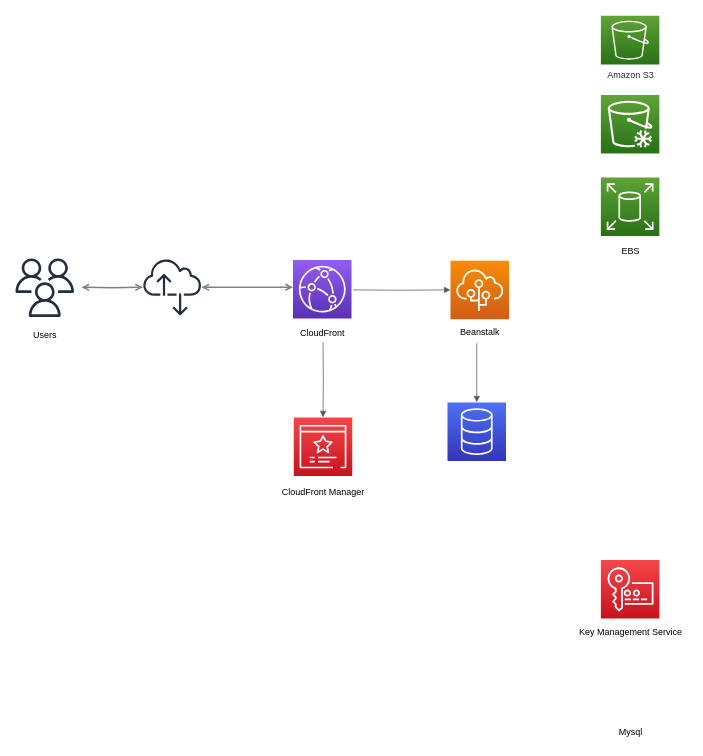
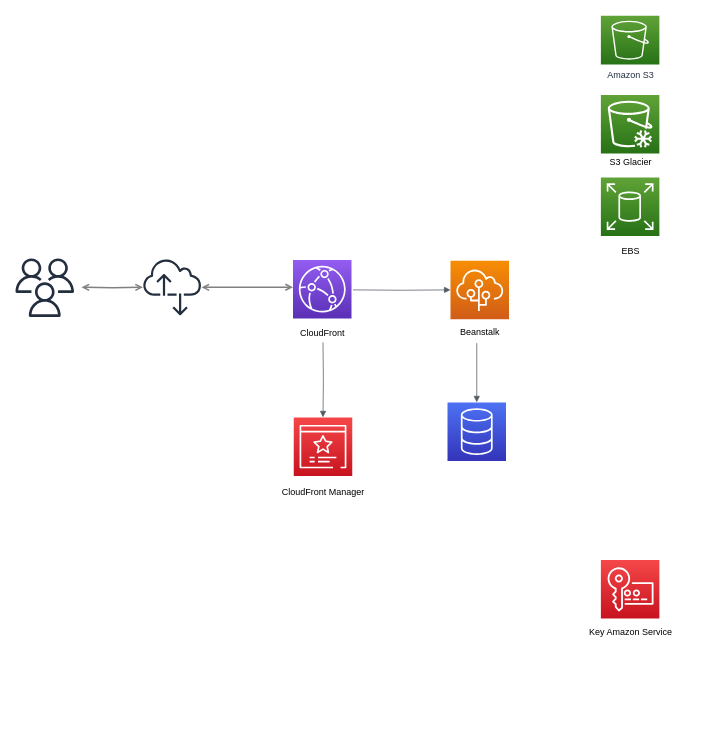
  <mxCell id="0" />
  <mxCell id="1" parent="0" />
  <mxCell id="2" style="edgeStyle=orthogonalEdgeStyle;rounded=0;orthogonalLoop=1;jettySize=auto;html=1;startArrow=open;startFill=0;endArrow=open;endFill=0;strokeWidth=2;strokeColor=#808080;entryX=0;entryY=0.5;entryDx=0;entryDy=0;entryPerimeter=0;" parent="1" source="5" edge="1"><mxGeometry relative="1" as="geometry"><Array as="points"><mxPoint x="320" y="383" /><mxPoint x="320" y="383" /></Array><mxPoint x="390" y="382.5" as="targetPoint" /></mxGeometry></mxCell>
  <mxCell id="3" style="edgeStyle=orthogonalEdgeStyle;rounded=0;orthogonalLoop=1;jettySize=auto;html=1;startArrow=open;startFill=0;endArrow=open;endFill=0;strokeWidth=2;strokeColor=#808080;" parent="1" target="5" edge="1"><mxGeometry relative="1" as="geometry"><mxPoint x="108" y="382.5" as="sourcePoint" /><mxPoint x="590.5" y="392.5" as="targetPoint" /><Array as="points" /></mxGeometry></mxCell>
  <mxCell id="4" value="Amazon S3" style="outlineConnect=0;fontColor=#232F3E;gradientColor=#60A337;gradientDirection=north;fillColor=#277116;strokeColor=#ffffff;dashed=0;verticalLabelPosition=bottom;verticalAlign=top;align=center;html=1;fontSize=12;fontStyle=0;aspect=fixed;shape=mxgraph.aws4.resourceIcon;resIcon=mxgraph.aws4.s3;labelBackgroundColor=#ffffff;" parent="1" vertex="1"><mxGeometry x="800.5" y="20.5" width="78" height="65" as="geometry" /></mxCell>
  <mxCell id="5" value="" style="outlineConnect=0;fontColor=#232F3E;gradientColor=none;fillColor=#232F3E;strokeColor=none;dashed=0;verticalLabelPosition=bottom;verticalAlign=top;align=center;html=1;fontSize=12;fontStyle=0;aspect=fixed;pointerEvents=1;shape=mxgraph.aws4.internet_alt2;" parent="1" vertex="1"><mxGeometry x="190" y="343.5" width="78" height="78" as="geometry" /></mxCell>
  <mxCell id="6" value="" style="group" parent="1" vertex="1" connectable="0"><mxGeometry x="800.5" y="126" width="78" height="100" as="geometry" /></mxCell>
  <mxCell id="7" value="" style="points=[[0,0,0],[0.25,0,0],[0.5,0,0],[0.75,0,0],[1,0,0],[0,1,0],[0.25,1,0],[0.5,1,0],[0.75,1,0],[1,1,0],[0,0.25,0],[0,0.5,0],[0,0.75,0],[1,0.25,0],[1,0.5,0],[1,0.75,0]];outlineConnect=0;fontColor=#232F3E;gradientColor=#60A337;gradientDirection=north;fillColor=#277116;strokeColor=#ffffff;dashed=0;verticalLabelPosition=bottom;verticalAlign=top;align=center;html=1;fontSize=12;fontStyle=0;aspect=fixed;shape=mxgraph.aws4.resourceIcon;resIcon=mxgraph.aws4.glacier;" parent="6" vertex="1"><mxGeometry width="78" height="78" as="geometry" /></mxCell>
+ <mxCell id="8" value="S3 Glacier" style="text;html=1;resizable=0;autosize=1;align=center;verticalAlign=middle;points=[];fillColor=none;strokeColor=none;rounded=0;" parent="6" vertex="1"><mxGeometry x="4" y="80" width="70" height="20" as="geometry" /></mxCell>
  <mxCell id="9" value="" style="group" parent="1" vertex="1" connectable="0"><mxGeometry x="800.5" y="236" width="78" height="107.5" as="geometry" /></mxCell>
  <mxCell id="10" value="" style="points=[[0,0,0],[0.25,0,0],[0.5,0,0],[0.75,0,0],[1,0,0],[0,1,0],[0.25,1,0],[0.5,1,0],[0.75,1,0],[1,1,0],[0,0.25,0],[0,0.5,0],[0,0.75,0],[1,0.25,0],[1,0.5,0],[1,0.75,0]];outlineConnect=0;fontColor=#232F3E;gradientColor=#60A337;gradientDirection=north;fillColor=#277116;strokeColor=#ffffff;dashed=0;verticalLabelPosition=bottom;verticalAlign=top;align=center;html=1;fontSize=12;fontStyle=0;aspect=fixed;shape=mxgraph.aws4.resourceIcon;resIcon=mxgraph.aws4.elastic_block_store;" parent="9" vertex="1"><mxGeometry width="78" height="78" as="geometry" /></mxCell>
  <mxCell id="11" value="EBS" style="text;html=1;resizable=0;autosize=1;align=center;verticalAlign=middle;points=[];fillColor=none;strokeColor=none;rounded=0;" parent="9" vertex="1"><mxGeometry x="19" y="87.5" width="40" height="20" as="geometry" /></mxCell>
  <mxCell id="12" value="" style="group" parent="1" vertex="1" connectable="0"><mxGeometry x="600" y="344" width="78" height="108" as="geometry" /></mxCell>
  <mxCell id="13" value="" style="points=[[0,0,0],[0.25,0,0],[0.5,0,0],[0.75,0,0],[1,0,0],[0,1,0],[0.25,1,0],[0.5,1,0],[0.75,1,0],[1,1,0],[0,0.25,0],[0,0.5,0],[0,0.75,0],[1,0.25,0],[1,0.5,0],[1,0.75,0]];outlineConnect=0;fontColor=#232F3E;gradientColor=#F78E04;gradientDirection=north;fillColor=#D05C17;strokeColor=#ffffff;dashed=0;verticalLabelPosition=bottom;verticalAlign=top;align=center;html=1;fontSize=12;fontStyle=0;aspect=fixed;shape=mxgraph.aws4.resourceIcon;resIcon=mxgraph.aws4.elastic_beanstalk;" parent="12" vertex="1"><mxGeometry y="3" width="78" height="78" as="geometry" /></mxCell>
  <mxCell id="14" value="Beanstalk" style="text;html=1;resizable=0;autosize=1;align=center;verticalAlign=middle;points=[];fillColor=none;strokeColor=none;rounded=0;" parent="12" vertex="1"><mxGeometry x="4" y="88" width="70" height="20" as="geometry" /></mxCell>
  <mxCell id="15" value="" style="group" parent="1" vertex="1" connectable="0"><mxGeometry x="764.5" y="746" width="150" height="107" as="geometry" /></mxCell>
  <mxCell id="16" value="" style="points=[[0,0,0],[0.25,0,0],[0.5,0,0],[0.75,0,0],[1,0,0],[0,1,0],[0.25,1,0],[0.5,1,0],[0.75,1,0],[1,1,0],[0,0.25,0],[0,0.5,0],[0,0.75,0],[1,0.25,0],[1,0.5,0],[1,0.75,0]];outlineConnect=0;fontColor=#232F3E;gradientColor=#F54749;gradientDirection=north;fillColor=#C7131F;strokeColor=#ffffff;dashed=0;verticalLabelPosition=bottom;verticalAlign=top;align=center;html=1;fontSize=12;fontStyle=0;aspect=fixed;shape=mxgraph.aws4.resourceIcon;resIcon=mxgraph.aws4.key_management_service;" parent="15" vertex="1"><mxGeometry x="36" width="78" height="78" as="geometry" /></mxCell>
- <mxCell id="17" value="Key Management Service" style="text;html=1;resizable=0;autosize=1;align=center;verticalAlign=middle;points=[];fillColor=none;strokeColor=none;rounded=0;" parent="15" vertex="1"><mxGeometry y="87" width="150" height="20" as="geometry" /></mxCell>
+ <mxCell id="17" value="Key Amazon Service" style="text;html=1;resizable=0;autosize=1;align=center;verticalAlign=middle;points=[];fillColor=none;strokeColor=none;rounded=0;" parent="15" vertex="1"><mxGeometry y="87" width="150" height="20" as="geometry" /></mxCell>
  <mxCell id="18" value="" style="points=[[0,0,0],[0.25,0,0],[0.5,0,0],[0.75,0,0],[1,0,0],[0,1,0],[0.25,1,0],[0.5,1,0],[0.75,1,0],[1,1,0],[0,0.25,0],[0,0.5,0],[0,0.75,0],[1,0.25,0],[1,0.5,0],[1,0.75,0]];outlineConnect=0;fontColor=#232F3E;gradientColor=#4D72F3;gradientDirection=north;fillColor=#3334B9;strokeColor=#ffffff;dashed=0;verticalLabelPosition=bottom;verticalAlign=top;align=center;html=1;fontSize=12;fontStyle=0;aspect=fixed;shape=mxgraph.aws4.resourceIcon;resIcon=mxgraph.aws4.database;" parent="1" vertex="1"><mxGeometry x="596" y="536" width="78" height="78" as="geometry" /></mxCell>
- <mxCell id="19" value="Mysql" style="text;html=1;resizable=0;autosize=1;align=center;verticalAlign=middle;points=[];fillColor=none;strokeColor=none;rounded=0;" parent="1" vertex="1"><mxGeometry x="814.5" y="966" width="50" height="20" as="geometry" /></mxCell>
  <mxCell id="20" value="" style="group" vertex="1" connectable="0" parent="1"><mxGeometry x="20" y="344" width="78" height="112" as="geometry" /></mxCell>
  <mxCell id="21" value="" style="outlineConnect=0;fontColor=#232F3E;gradientColor=none;fillColor=#232F3E;strokeColor=none;dashed=0;verticalLabelPosition=bottom;verticalAlign=top;align=center;html=1;fontSize=12;fontStyle=0;aspect=fixed;pointerEvents=1;shape=mxgraph.aws4.users;" vertex="1" parent="20"><mxGeometry width="78" height="78" as="geometry" /></mxCell>
- <mxCell id="22" value="Users" style="text;html=1;resizable=0;autosize=1;align=center;verticalAlign=middle;points=[];fillColor=none;strokeColor=none;rounded=0;" vertex="1" parent="20"><mxGeometry x="14" y="92" width="50" height="20" as="geometry" /></mxCell>
  <mxCell id="23" value="" style="group" vertex="1" connectable="0" parent="1"><mxGeometry x="390" y="346" width="78" height="108" as="geometry" /></mxCell>
  <mxCell id="24" value="" style="points=[[0,0,0],[0.25,0,0],[0.5,0,0],[0.75,0,0],[1,0,0],[0,1,0],[0.25,1,0],[0.5,1,0],[0.75,1,0],[1,1,0],[0,0.25,0],[0,0.5,0],[0,0.75,0],[1,0.25,0],[1,0.5,0],[1,0.75,0]];outlineConnect=0;fontColor=#232F3E;gradientColor=#945DF2;gradientDirection=north;fillColor=#5A30B5;strokeColor=#ffffff;dashed=0;verticalLabelPosition=bottom;verticalAlign=top;align=center;html=1;fontSize=12;fontStyle=0;aspect=fixed;shape=mxgraph.aws4.resourceIcon;resIcon=mxgraph.aws4.cloudfront;" vertex="1" parent="23"><mxGeometry width="78" height="78" as="geometry" /></mxCell>
  <mxCell id="25" value="CloudFront" style="text;html=1;resizable=0;autosize=1;align=center;verticalAlign=middle;points=[];fillColor=none;strokeColor=none;rounded=0;" vertex="1" parent="23"><mxGeometry x="4" y="88" width="70" height="20" as="geometry" /></mxCell>
  <mxCell id="26" value="" style="group" vertex="1" connectable="0" parent="1"><mxGeometry x="370" y="556" width="120" height="110" as="geometry" /></mxCell>
  <mxCell id="27" value="" style="points=[[0,0,0],[0.25,0,0],[0.5,0,0],[0.75,0,0],[1,0,0],[0,1,0],[0.25,1,0],[0.5,1,0],[0.75,1,0],[1,1,0],[0,0.25,0],[0,0.5,0],[0,0.75,0],[1,0.25,0],[1,0.5,0],[1,0.75,0]];outlineConnect=0;fontColor=#232F3E;gradientColor=#F54749;gradientDirection=north;fillColor=#C7131F;strokeColor=#ffffff;dashed=0;verticalLabelPosition=bottom;verticalAlign=top;align=center;html=1;fontSize=12;fontStyle=0;aspect=fixed;shape=mxgraph.aws4.resourceIcon;resIcon=mxgraph.aws4.certificate_manager_3;" vertex="1" parent="26"><mxGeometry x="21" width="78" height="78" as="geometry" /></mxCell>
  <mxCell id="28" value="CloudFront Manager" style="text;html=1;resizable=0;autosize=1;align=center;verticalAlign=middle;points=[];fillColor=none;strokeColor=none;rounded=0;" vertex="1" parent="26"><mxGeometry y="90" width="120" height="20" as="geometry" /></mxCell>
  <mxCell id="29" value="" style="edgeStyle=orthogonalEdgeStyle;html=1;endArrow=block;elbow=vertical;startArrow=none;endFill=1;strokeColor=#545B64;rounded=0;entryX=0.5;entryY=0;entryDx=0;entryDy=0;entryPerimeter=0;" edge="1" parent="1" target="27"><mxGeometry width="100" relative="1" as="geometry"><mxPoint x="430" y="456" as="sourcePoint" /><mxPoint x="530" y="456" as="targetPoint" /></mxGeometry></mxCell>
  <mxCell id="30" value="" style="edgeStyle=orthogonalEdgeStyle;html=1;endArrow=block;elbow=vertical;startArrow=none;endFill=1;strokeColor=#545B64;rounded=0;" edge="1" parent="1" target="13"><mxGeometry width="100" relative="1" as="geometry"><mxPoint x="470" y="386" as="sourcePoint" /><mxPoint x="570" y="386" as="targetPoint" /></mxGeometry></mxCell>
  <mxCell id="31" value="" style="edgeStyle=orthogonalEdgeStyle;html=1;endArrow=block;elbow=vertical;startArrow=none;endFill=1;strokeColor=#545B64;rounded=0;exitX=0.443;exitY=1.25;exitDx=0;exitDy=0;exitPerimeter=0;entryX=0.5;entryY=0;entryDx=0;entryDy=0;entryPerimeter=0;" edge="1" parent="1" source="14" target="18"><mxGeometry width="100" relative="1" as="geometry"><mxPoint x="670" y="506" as="sourcePoint" /><mxPoint x="770" y="506" as="targetPoint" /></mxGeometry></mxCell>
